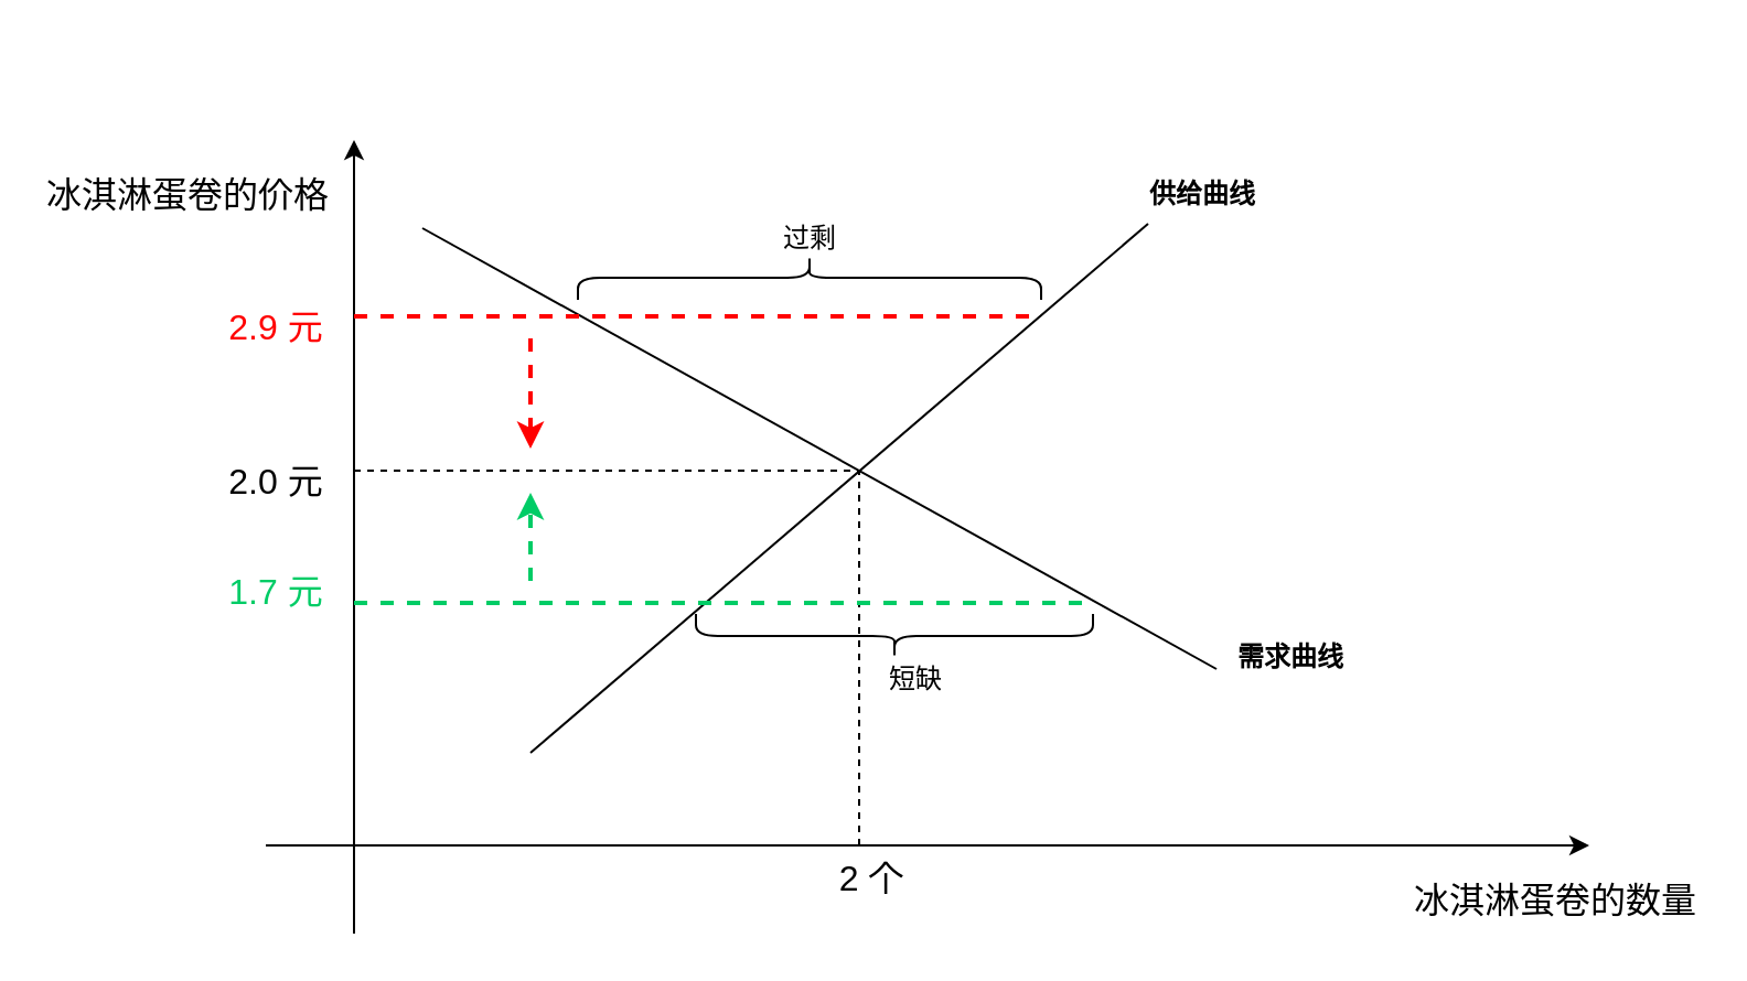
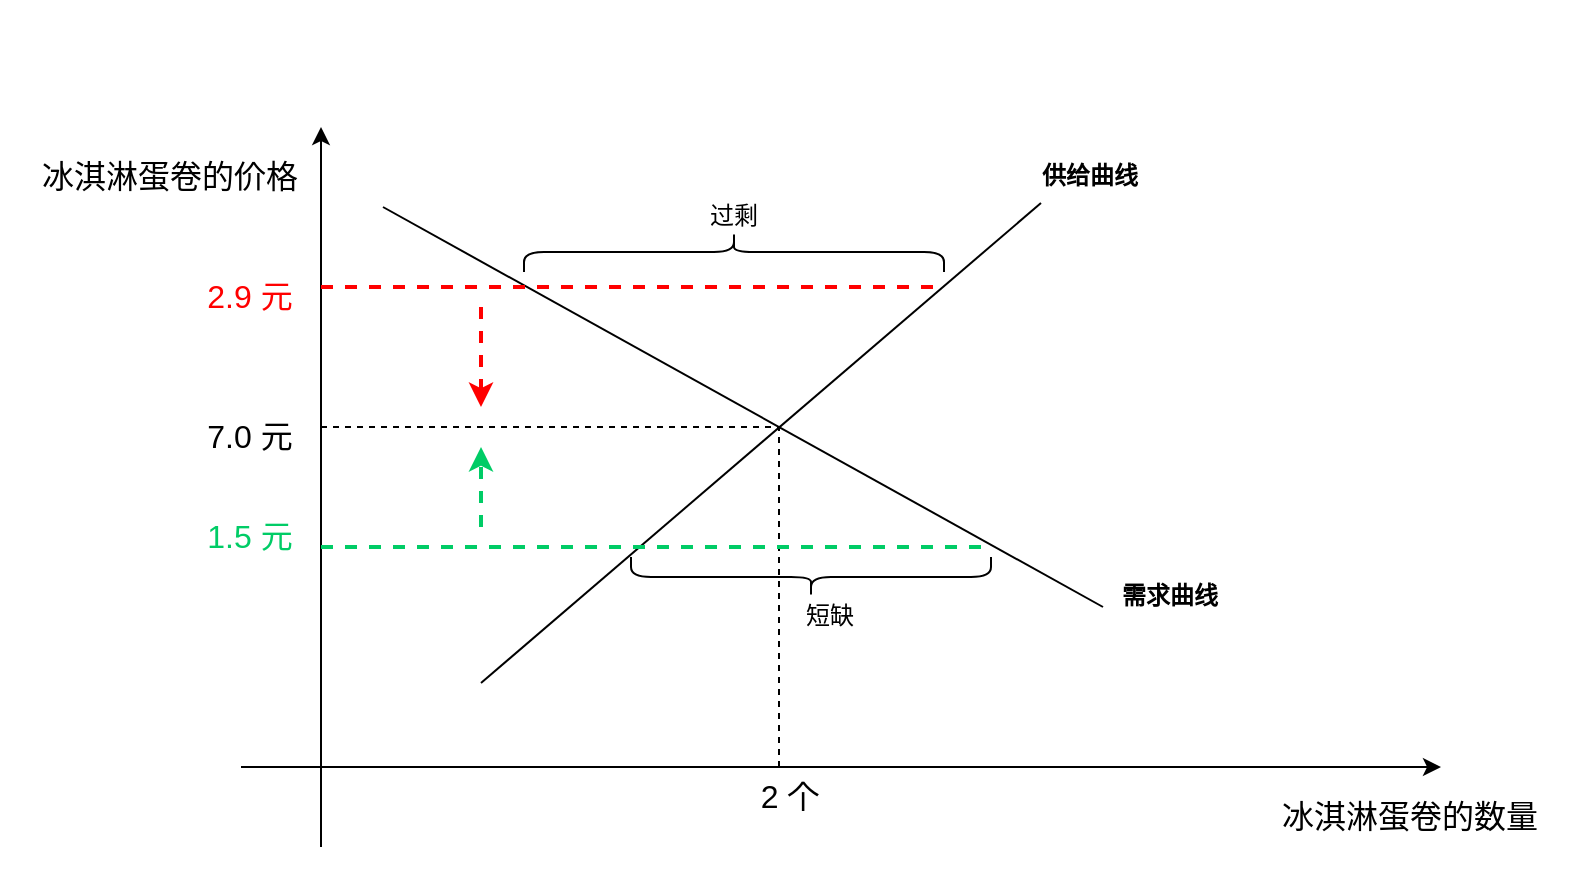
  <mxCell id="0" />
  <mxCell id="1" parent="0" />
  <mxCell id="2" value="" style="endArrow=classic;html=1;rounded=0;" edge="1" parent="1"><mxGeometry width="50" height="50" relative="1" as="geometry"><mxPoint x="120" y="383" as="sourcePoint" /><mxPoint x="720" y="383" as="targetPoint" /></mxGeometry></mxCell>
  <mxCell id="3" value="" style="endArrow=classic;html=1;rounded=0;" edge="1" parent="1"><mxGeometry width="50" height="50" relative="1" as="geometry"><mxPoint x="160" y="423" as="sourcePoint" /><mxPoint x="160" y="63" as="targetPoint" /></mxGeometry></mxCell>
  <mxCell id="4" value="" style="endArrow=none;html=1;rounded=0;" edge="1" parent="1"><mxGeometry width="50" height="50" relative="1" as="geometry"><mxPoint x="240" y="341" as="sourcePoint" /><mxPoint x="520" y="101" as="targetPoint" /></mxGeometry></mxCell>
  <mxCell id="5" value="" style="endArrow=none;html=1;rounded=0;" edge="1" parent="1"><mxGeometry width="50" height="50" relative="1" as="geometry"><mxPoint x="551" y="303" as="sourcePoint" /><mxPoint x="191" y="103" as="targetPoint" /></mxGeometry></mxCell>
  <mxCell id="6" value="" style="endArrow=none;html=1;rounded=0;dashed=1;" edge="1" parent="1"><mxGeometry width="50" height="50" relative="1" as="geometry"><mxPoint x="160" y="213" as="sourcePoint" /><mxPoint x="390" y="213" as="targetPoint" /></mxGeometry></mxCell>
  <mxCell id="7" value="" style="endArrow=none;html=1;rounded=0;dashed=1;" edge="1" parent="1"><mxGeometry width="50" height="50" relative="1" as="geometry"><mxPoint x="389" y="383" as="sourcePoint" /><mxPoint x="389" y="213" as="targetPoint" /></mxGeometry></mxCell>
  <mxCell id="8" value="冰淇淋蛋卷的价格" style="text;html=1;strokeColor=none;fillColor=none;align=center;verticalAlign=middle;whiteSpace=wrap;rounded=0;fontSize=16;" vertex="1" parent="1"><mxGeometry x="20" y="73" width="130" height="30" as="geometry" /></mxCell>
  <mxCell id="9" value="冰淇淋蛋卷的数量" style="text;html=1;strokeColor=none;fillColor=none;align=center;verticalAlign=middle;whiteSpace=wrap;rounded=0;fontSize=16;" vertex="1" parent="1"><mxGeometry x="640" y="393" width="130" height="30" as="geometry" /></mxCell>
- <mxCell id="10" value="2.0 元" style="text;html=1;strokeColor=none;fillColor=none;align=center;verticalAlign=middle;whiteSpace=wrap;rounded=0;fontSize=16;" vertex="1" parent="1"><mxGeometry x="100" y="203" width="50" height="30" as="geometry" /></mxCell>
+ <mxCell id="10" value="7.0 元" style="text;html=1;strokeColor=none;fillColor=none;align=center;verticalAlign=middle;whiteSpace=wrap;rounded=0;fontSize=16;" vertex="1" parent="1"><mxGeometry x="100" y="203" width="50" height="30" as="geometry" /></mxCell>
  <mxCell id="11" value="2 个" style="text;html=1;strokeColor=none;fillColor=none;align=center;verticalAlign=middle;whiteSpace=wrap;rounded=0;fontSize=16;" vertex="1" parent="1"><mxGeometry x="370" y="383" width="50" height="30" as="geometry" /></mxCell>
  <mxCell id="12" value="" style="endArrow=none;html=1;rounded=0;dashed=1;strokeWidth=2;strokeColor=#FF0000;" edge="1" parent="1"><mxGeometry width="50" height="50" relative="1" as="geometry"><mxPoint x="160" y="143" as="sourcePoint" /><mxPoint x="470" y="143" as="targetPoint" /></mxGeometry></mxCell>
  <mxCell id="13" value="2.9 元" style="text;html=1;strokeColor=none;fillColor=none;align=center;verticalAlign=middle;whiteSpace=wrap;rounded=0;fontSize=16;fontColor=#FF0000;" vertex="1" parent="1"><mxGeometry x="100" y="133" width="50" height="30" as="geometry" /></mxCell>
  <mxCell id="14" value="" style="endArrow=classic;html=1;rounded=0;dashed=1;strokeWidth=2;strokeColor=#FF0000;" edge="1" parent="1"><mxGeometry width="50" height="50" relative="1" as="geometry"><mxPoint x="240" y="153" as="sourcePoint" /><mxPoint x="240" y="203" as="targetPoint" /></mxGeometry></mxCell>
  <mxCell id="15" value="" style="endArrow=none;html=1;rounded=0;dashed=1;strokeWidth=2;strokeColor=#00CC66;" edge="1" parent="1"><mxGeometry width="50" height="50" relative="1" as="geometry"><mxPoint x="160" y="273" as="sourcePoint" /><mxPoint x="490" y="273" as="targetPoint" /></mxGeometry></mxCell>
- <mxCell id="16" value="1.7 元" style="text;html=1;strokeColor=none;fillColor=none;align=center;verticalAlign=middle;whiteSpace=wrap;rounded=0;fontSize=16;fontColor=#00CC66;" vertex="1" parent="1"><mxGeometry x="100" y="253" width="50" height="30" as="geometry" /></mxCell>
+ <mxCell id="16" value="1.5 元" style="text;html=1;strokeColor=none;fillColor=none;align=center;verticalAlign=middle;whiteSpace=wrap;rounded=0;fontSize=16;fontColor=#00CC66;" vertex="1" parent="1"><mxGeometry x="100" y="253" width="50" height="30" as="geometry" /></mxCell>
  <mxCell id="17" value="" style="shape=curlyBracket;whiteSpace=wrap;html=1;rounded=1;flipH=1;labelPosition=right;verticalLabelPosition=middle;align=left;verticalAlign=middle;rotation=-90;" vertex="1" parent="1"><mxGeometry x="356.5" y="20.5" width="20" height="210" as="geometry" /></mxCell>
  <mxCell id="18" value="过剩" style="text;html=1;strokeColor=none;fillColor=none;align=center;verticalAlign=middle;whiteSpace=wrap;rounded=0;" vertex="1" parent="1"><mxGeometry x="346.5" y="93" width="40" height="30" as="geometry" /></mxCell>
  <mxCell id="19" value="" style="endArrow=classic;html=1;rounded=0;dashed=1;strokeWidth=2;strokeColor=#00CC66;fontColor=#00CC66;" edge="1" parent="1"><mxGeometry width="50" height="50" relative="1" as="geometry"><mxPoint x="240" y="263" as="sourcePoint" /><mxPoint x="240" y="223" as="targetPoint" /></mxGeometry></mxCell>
  <mxCell id="20" value="" style="shape=curlyBracket;whiteSpace=wrap;html=1;rounded=1;flipH=1;labelPosition=right;verticalLabelPosition=middle;align=left;verticalAlign=middle;rotation=90;size=0.5;" vertex="1" parent="1"><mxGeometry x="395" y="198" width="20" height="180" as="geometry" /></mxCell>
  <mxCell id="21" value="短缺" style="text;html=1;strokeColor=none;fillColor=none;align=center;verticalAlign=middle;whiteSpace=wrap;rounded=0;" vertex="1" parent="1"><mxGeometry x="395" y="293" width="40" height="30" as="geometry" /></mxCell>
  <mxCell id="22" value="供给曲线" style="text;html=1;strokeColor=none;fillColor=none;align=center;verticalAlign=middle;whiteSpace=wrap;rounded=0;fontStyle=1" vertex="1" parent="1"><mxGeometry x="520" y="73" width="50" height="30" as="geometry" /></mxCell>
  <mxCell id="23" value="需求曲线" style="text;html=1;strokeColor=none;fillColor=none;align=center;verticalAlign=middle;whiteSpace=wrap;rounded=0;fontStyle=1" vertex="1" parent="1"><mxGeometry x="560" y="283" width="50" height="30" as="geometry" /></mxCell>
